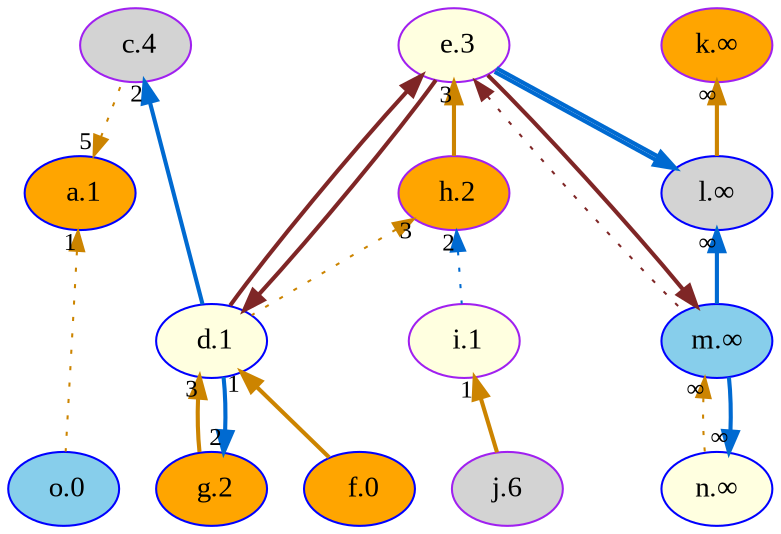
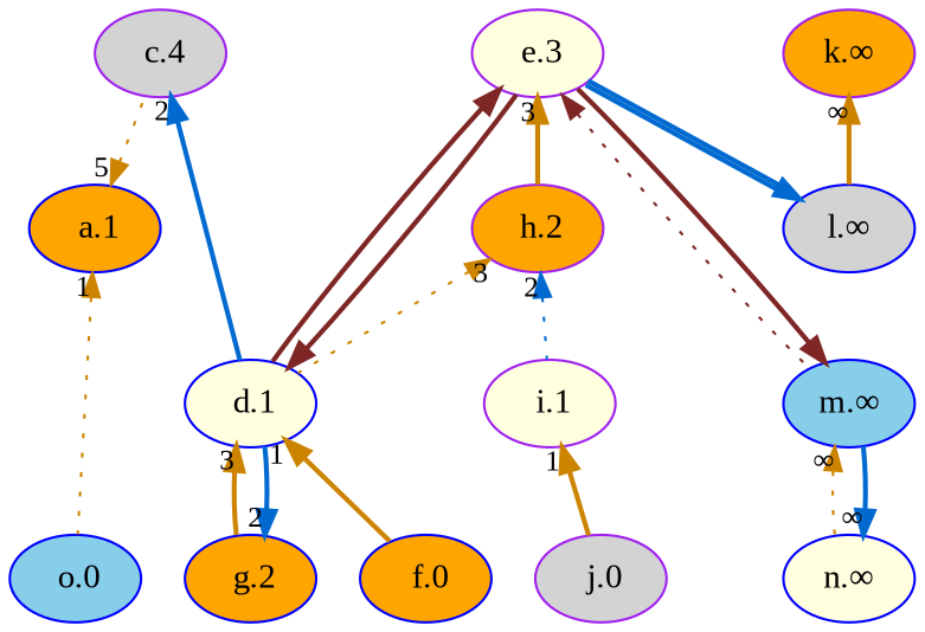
  digraph {
    fontname="Liberation Serif"
    rankdir=TB
    node [color=blue fillcolor=orange fontname="Liberation Serif" fontsize=14 style=filled]
    edge [color="#cc8400" dir=back fontname="Liberation Serif" fontsize=12 labeldistance=1.5 style=bold]
    n1 [label=" f.0"]
-   n2 [color=purple fillcolor=lightgrey label="j.6"]
+   n2 [color=purple fillcolor=lightgrey label=" j.0"]
    n3 [fillcolor=skyblue label=" o.0"]
    n4 [color=purple fillcolor=lightgrey label=" c.4"]
    n5 [fillcolor=lightyellow label=" d.1"]
    n6 [label=" g.2"]
    n7 [color=purple fillcolor=lightyellow label=" e.3"]
    n8 [color=purple label=" h.2"]
    n9 [color=purple fillcolor=lightyellow label=" i.1"]
    n10 [fillcolor=skyblue label="m.∞"]
    n11 [fillcolor=lightgrey label="l.∞"]
    n12 [fillcolor=lightyellow label="n.∞"]
    n13 [label=" a.1"]
    n14 [color=purple label="k.∞"]
    subgraph sub_1 {
      rank=max
      n1
      n2
      n3
    }
    subgraph sub_2 {
      rank=min
      n4
    }
    n4 -> n5 [color="#006ad1" taillabel=2]
    n5 -> n1 [taillabel=1]
    n5 -> n6 [taillabel=3]
    n5 -> n7 [color="#7f2626" constraint=false]
    n6 -> n5 [color="#006ad1" taillabel=2]
    n7 -> n5 [color="#7f2626" constraint=false]
    n7 -> n8 [taillabel=3]
    n7 -> n10 [color="#7f2626" constraint=false style=dotted]
    n8 -> n5 [style=dotted taillabel=3]
    n8 -> n9 [color="#006ad1" style=dotted taillabel=2]
    n9 -> n2 [taillabel=1]
    n10 -> n7 [color="#7f2626" constraint=false]
    n10 -> n12 [style=dotted taillabel="∞"]
    n11 -> n7 [color="#006ad1:#006ad1" constraint=false]
-   n11 -> n10 [color="#006ad1" taillabel="∞"]
    n12 -> n10 [color="#006ad1" taillabel="∞"]
    n13 -> n3 [style=dotted taillabel=1]
    n13 -> n4 [style=dotted taillabel=5]
    n14 -> n11 [taillabel="∞"]
  }
